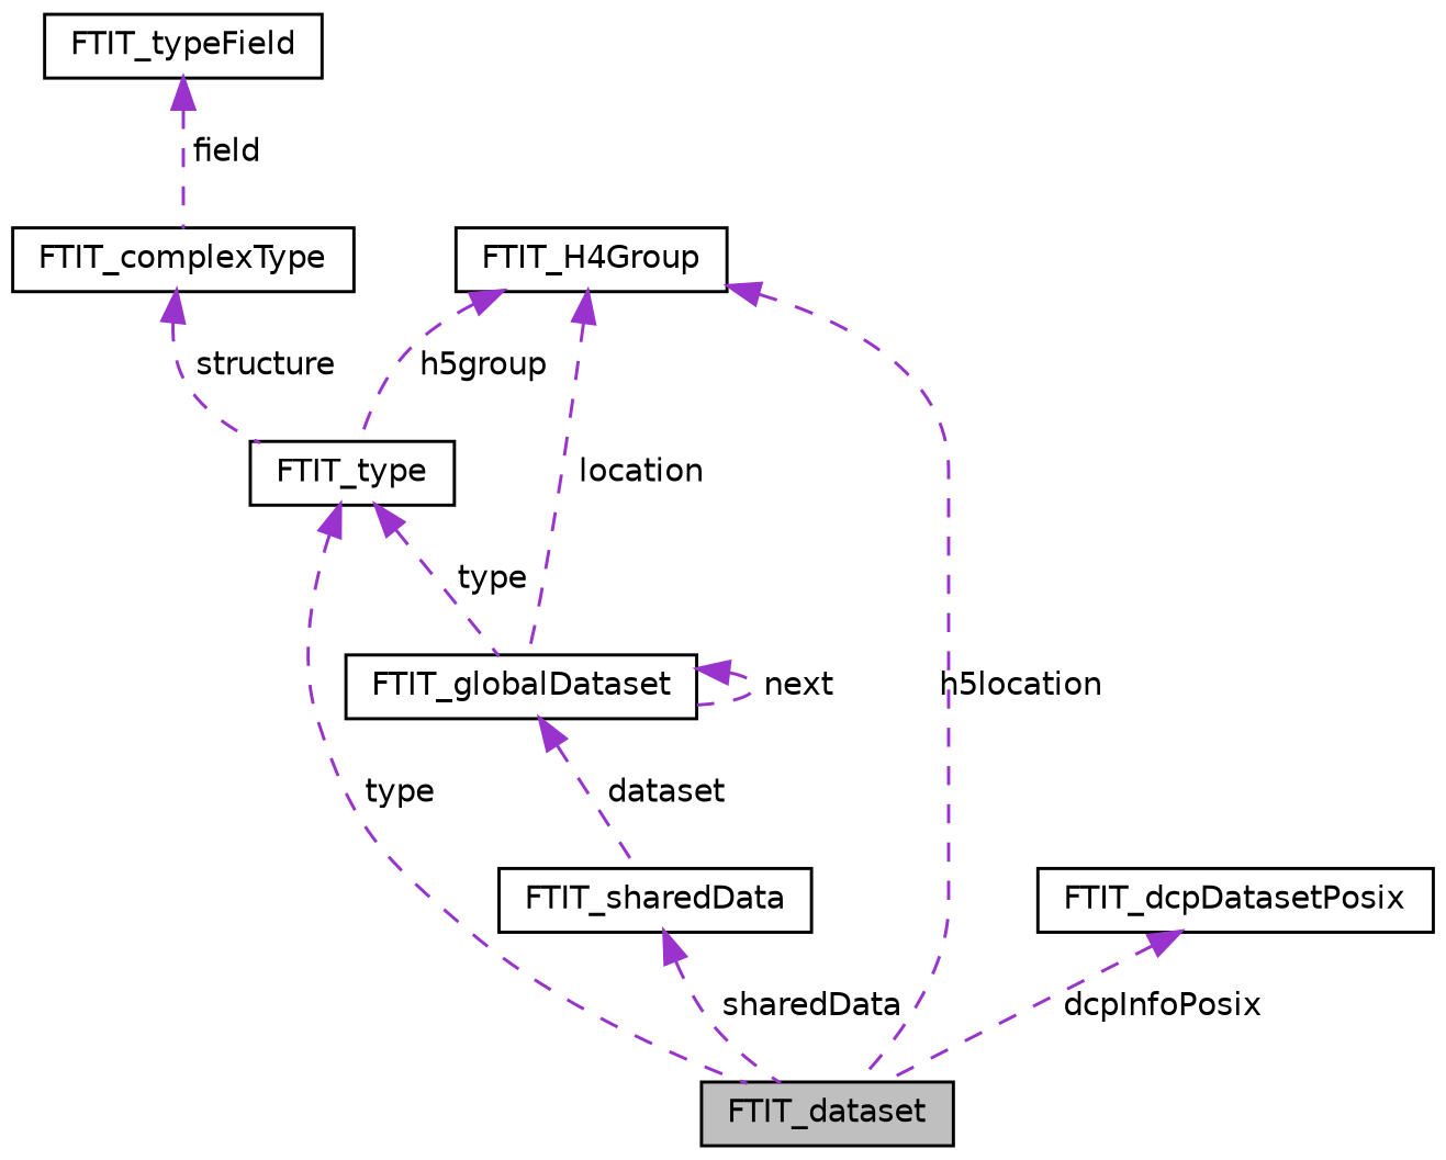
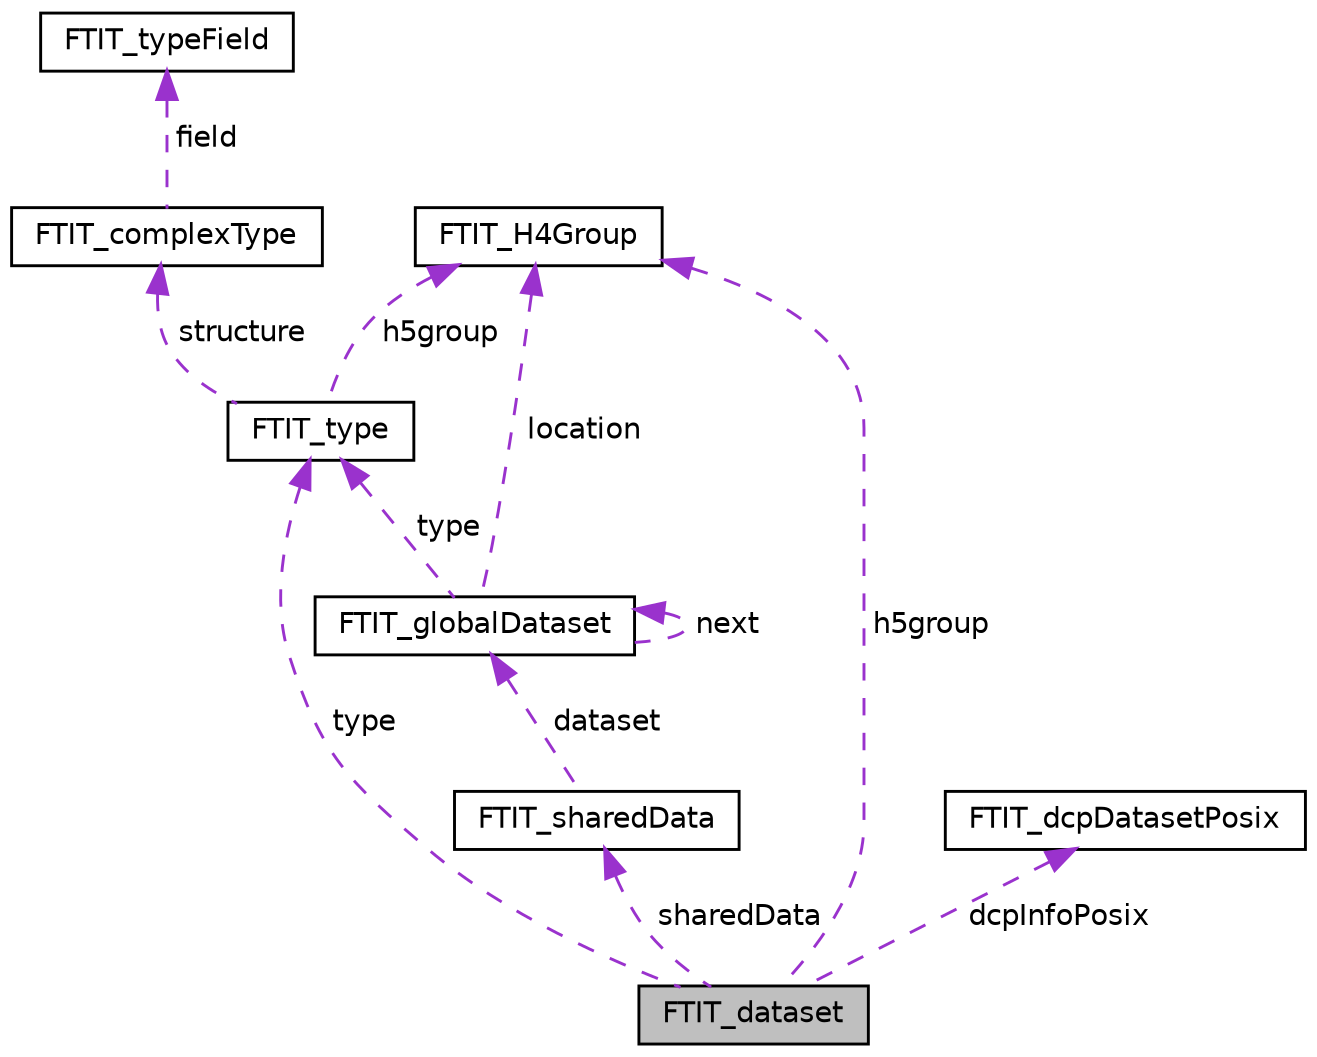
  digraph {
    node [color=black fillcolor=white fontname=Helvetica fontsize=10 shape=record style=filled]
    edge [color=darkorchid3 dir=back fontname=Helvetica fontsize=10 labelfontname=Helvetica labelfontsize=10 style=dashed]
    n1 [fillcolor=grey75 fontcolor=black height=0.2 label=FTIT_dataset width=0.4]
    n2 [height=0.2 label=FTIT_H4Group width=0.4]
    n3 [height=0.2 label=FTIT_type width=0.4]
    n4 [height=0.2 label=FTIT_globalDataset width=0.4]
    n5 [height=0.2 label=FTIT_sharedData width=0.4]
    n6 [height=0.2 label=FTIT_complexType width=0.4]
    n7 [height=0.2 label=FTIT_typeField width=0.4]
    n8 [height=0.2 label=FTIT_dcpDatasetPosix width=0.4]
-   n2 -> n1 [label=" h5location"]
+   n2 -> n1 [label=" h5group"]
    n2 -> n3 [label=" h5group"]
    n2 -> n4 [label=" location"]
    n3 -> n1 [label=" type"]
    n3 -> n4 [label=" type"]
    n4 -> n4 [label=" next"]
    n4 -> n5 [label=" dataset"]
    n5 -> n1 [label=" sharedData"]
    n6 -> n3 [label=" structure"]
    n7 -> n6 [label=" field"]
    n8 -> n1 [label=" dcpInfoPosix"]
  }
